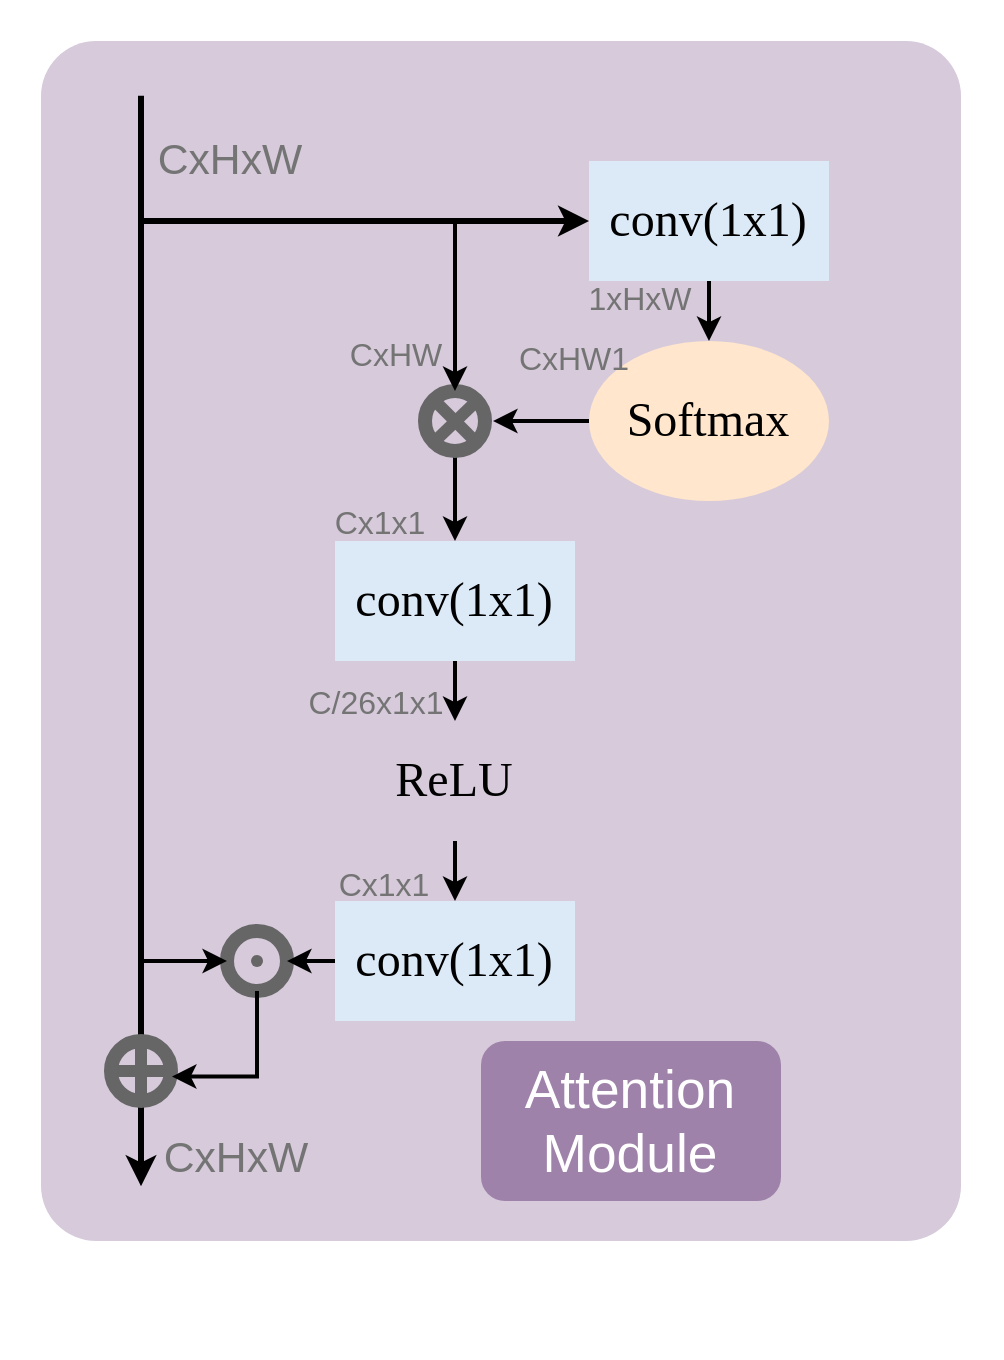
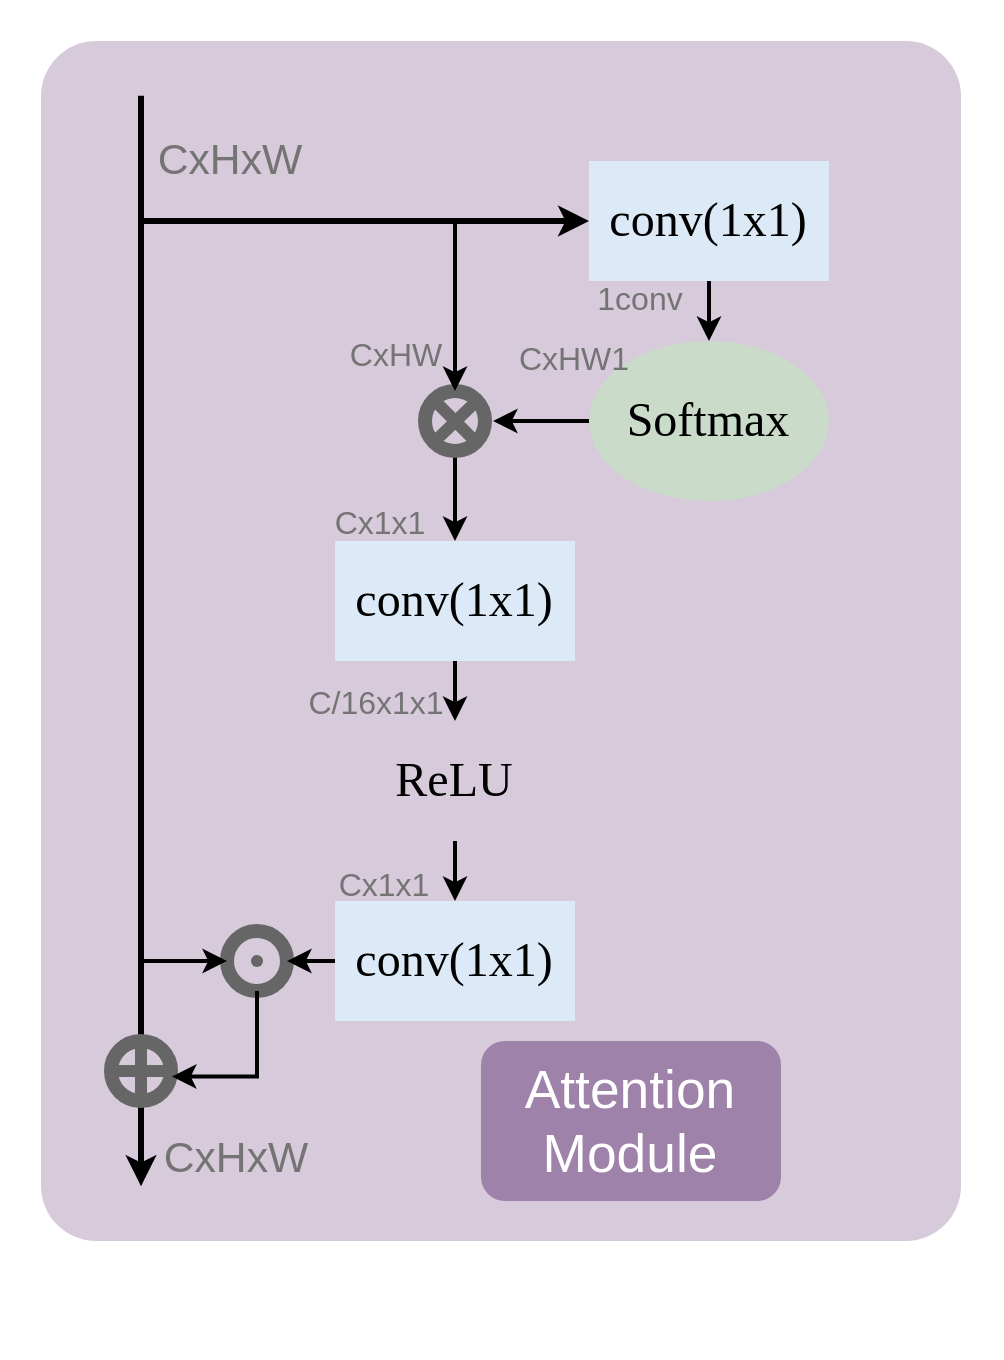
  <mxCell id="0" />
  <mxCell id="1" parent="0" />
  <mxCell id="2" value="" style="rounded=1;whiteSpace=wrap;html=1;fillColor=#D6CADB;strokeColor=none;dashed=1;strokeWidth=2;arcSize=6;" vertex="1" parent="1"><mxGeometry x="20" y="20" width="460" height="600" as="geometry" /></mxCell>
  <mxCell id="3" value="" style="endArrow=classic;html=1;rounded=0;strokeWidth=3;" edge="1" parent="1"><mxGeometry width="50" height="50" relative="1" as="geometry"><mxPoint x="70" y="47.4" as="sourcePoint" /><mxPoint x="70" y="592.6" as="targetPoint" /></mxGeometry></mxCell>
  <mxCell id="4" style="edgeStyle=orthogonalEdgeStyle;rounded=0;orthogonalLoop=1;jettySize=auto;html=1;entryX=0.5;entryY=0;entryDx=0;entryDy=0;strokeWidth=2;" edge="1" parent="1" source="5" target="7"><mxGeometry relative="1" as="geometry" /></mxCell>
  <mxCell id="5" value="&lt;p style=&quot;margin-top: 0pt; margin-bottom: 0pt; margin-left: 0in; direction: ltr; unicode-bidi: embed; word-break: normal;&quot;&gt;&lt;span style=&quot;font-size: 18pt; font-family: 等线;&quot;&gt;conv(1x1)&lt;/span&gt;&lt;/p&gt;" style="rounded=0;whiteSpace=wrap;html=1;strokeColor=none;fillColor=#DCEAF7;" vertex="1" parent="1"><mxGeometry x="294" y="80" width="120" height="60" as="geometry" /></mxCell>
  <mxCell id="6" style="edgeStyle=orthogonalEdgeStyle;rounded=0;orthogonalLoop=1;jettySize=auto;html=1;strokeWidth=2;" edge="1" parent="1" source="7"><mxGeometry relative="1" as="geometry"><mxPoint x="246" y="210" as="targetPoint" /></mxGeometry></mxCell>
- <mxCell id="7" value="&lt;span style=&quot;font-size: 18pt; font-family: 等线;&quot;&gt;Softmax&lt;/span&gt;" style="ellipse;whiteSpace=wrap;html=1;strokeColor=none;fillColor=#ffe6cc;" vertex="1" parent="1"><mxGeometry x="294" y="170" width="120" height="80" as="geometry" /></mxCell>
+ <mxCell id="7" value="&lt;span style=&quot;font-size: 18pt; font-family: 等线;&quot;&gt;Softmax&lt;/span&gt;" style="ellipse;whiteSpace=wrap;html=1;strokeColor=none;fillColor=#CADCC9;" vertex="1" parent="1"><mxGeometry x="294" y="170" width="120" height="80" as="geometry" /></mxCell>
  <mxCell id="8" style="edgeStyle=orthogonalEdgeStyle;rounded=0;orthogonalLoop=1;jettySize=auto;html=1;entryX=0.5;entryY=0;entryDx=0;entryDy=0;strokeWidth=2;" edge="1" parent="1" source="9" target="17"><mxGeometry relative="1" as="geometry" /></mxCell>
  <mxCell id="9" value="" style="ellipse;whiteSpace=wrap;html=1;aspect=fixed;strokeWidth=7;fillColor=none;strokeColor=#666666;movable=1;resizable=1;rotatable=1;deletable=1;editable=1;locked=0;connectable=1;" vertex="1" parent="1"><mxGeometry x="212" y="195" width="30" height="30" as="geometry" /></mxCell>
  <mxCell id="10" value="" style="endArrow=none;html=1;rounded=0;entryX=0.846;entryY=0.181;entryDx=0;entryDy=0;entryPerimeter=0;exitX=0;exitY=1;exitDx=0;exitDy=0;strokeWidth=6;strokeColor=#666666;movable=0;resizable=0;rotatable=0;deletable=0;editable=0;locked=1;connectable=0;" edge="1" parent="1" source="9" target="9"><mxGeometry width="50" height="50" relative="1" as="geometry"><mxPoint x="380" y="330" as="sourcePoint" /><mxPoint x="430" y="280" as="targetPoint" /></mxGeometry></mxCell>
  <mxCell id="11" value="" style="endArrow=none;html=1;rounded=0;entryX=1;entryY=1;entryDx=0;entryDy=0;exitX=0;exitY=0;exitDx=0;exitDy=0;strokeWidth=6;strokeColor=#666666;movable=0;resizable=0;rotatable=0;deletable=0;editable=0;locked=1;connectable=0;" edge="1" parent="1" source="9" target="9"><mxGeometry width="50" height="50" relative="1" as="geometry"><mxPoint x="419.68" y="313.95" as="sourcePoint" /><mxPoint x="454.68" y="279.95" as="targetPoint" /></mxGeometry></mxCell>
  <mxCell id="12" value="" style="endArrow=none;html=1;rounded=0;entryX=1;entryY=0.5;entryDx=0;entryDy=0;exitX=0;exitY=0.5;exitDx=0;exitDy=0;strokeWidth=6;strokeColor=#666666;" edge="1" parent="1" source="26" target="26"><mxGeometry width="50" height="50" relative="1" as="geometry"><mxPoint x="20" y="540" as="sourcePoint" /><mxPoint x="70" y="490" as="targetPoint" /></mxGeometry></mxCell>
  <mxCell id="13" value="" style="endArrow=none;html=1;rounded=0;entryX=0.5;entryY=1;entryDx=0;entryDy=0;exitX=0.5;exitY=0;exitDx=0;exitDy=0;strokeWidth=6;strokeColor=#666666;" edge="1" parent="1" source="26" target="26"><mxGeometry width="50" height="50" relative="1" as="geometry"><mxPoint x="20" y="540" as="sourcePoint" /><mxPoint x="70" y="490" as="targetPoint" /></mxGeometry></mxCell>
  <mxCell id="14" value="" style="ellipse;whiteSpace=wrap;html=1;aspect=fixed;strokeWidth=7;fillColor=none;strokeColor=#666666;movable=1;resizable=1;rotatable=1;deletable=1;editable=1;locked=0;connectable=1;" vertex="1" parent="1"><mxGeometry x="113" y="465" width="30" height="30" as="geometry" /></mxCell>
  <mxCell id="15" value="" style="ellipse;whiteSpace=wrap;html=1;aspect=fixed;fillColor=#666666;strokeColor=none;" vertex="1" parent="1"><mxGeometry x="125" y="477" width="6" height="6" as="geometry" /></mxCell>
  <mxCell id="16" style="edgeStyle=orthogonalEdgeStyle;rounded=0;orthogonalLoop=1;jettySize=auto;html=1;exitX=0.5;exitY=1;exitDx=0;exitDy=0;entryX=0.5;entryY=0;entryDx=0;entryDy=0;strokeWidth=2;" edge="1" parent="1" source="17" target="19"><mxGeometry relative="1" as="geometry" /></mxCell>
  <mxCell id="17" value="&lt;p style=&quot;margin-top: 0pt; margin-bottom: 0pt; margin-left: 0in; direction: ltr; unicode-bidi: embed; word-break: normal;&quot;&gt;&lt;span style=&quot;font-size: 18pt; font-family: 等线;&quot;&gt;conv(1x1)&lt;/span&gt;&lt;/p&gt;" style="rounded=0;whiteSpace=wrap;html=1;strokeColor=none;fillColor=#DCEAF7;" vertex="1" parent="1"><mxGeometry x="167" y="270" width="120" height="60" as="geometry" /></mxCell>
  <mxCell id="18" style="edgeStyle=orthogonalEdgeStyle;rounded=0;orthogonalLoop=1;jettySize=auto;html=1;exitX=0.5;exitY=1;exitDx=0;exitDy=0;entryX=0.5;entryY=0;entryDx=0;entryDy=0;strokeWidth=2;" edge="1" parent="1" source="19" target="21"><mxGeometry relative="1" as="geometry" /></mxCell>
  <mxCell id="19" value="&lt;p style=&quot;margin-top: 0pt; margin-bottom: 0pt; margin-left: 0in; direction: ltr; unicode-bidi: embed; word-break: normal;&quot;&gt;&lt;span style=&quot;font-size: 18pt; font-family: 等线;&quot;&gt;ReLU&lt;/span&gt;&lt;/p&gt;" style="rounded=0;whiteSpace=wrap;html=1;strokeColor=none;fillColor=#d6cadb;" vertex="1" parent="1"><mxGeometry x="167" y="360" width="120" height="60" as="geometry" /></mxCell>
  <mxCell id="20" style="edgeStyle=orthogonalEdgeStyle;rounded=0;orthogonalLoop=1;jettySize=auto;html=1;strokeWidth=2;" edge="1" parent="1" source="21" target="14"><mxGeometry relative="1" as="geometry" /></mxCell>
  <mxCell id="21" value="&lt;p style=&quot;margin-top: 0pt; margin-bottom: 0pt; margin-left: 0in; direction: ltr; unicode-bidi: embed; word-break: normal;&quot;&gt;&lt;span style=&quot;font-size: 18pt; font-family: 等线;&quot;&gt;conv(1x1)&lt;/span&gt;&lt;/p&gt;" style="rounded=0;whiteSpace=wrap;html=1;strokeColor=none;fillColor=#DCEAF7;" vertex="1" parent="1"><mxGeometry x="167" y="450" width="120" height="60" as="geometry" /></mxCell>
  <mxCell id="22" value="&lt;p style=&quot;margin-top: 0pt; margin-bottom: 0pt; margin-left: 0in; direction: ltr; unicode-bidi: embed; word-break: normal;&quot;&gt;&lt;span style=&quot;font-size:20.0pt;&lt;br/&gt;font-family:等线;mso-ascii-font-family:等线;mso-fareast-font-family:等线;mso-bidi-font-family:&lt;br/&gt;+mn-cs;mso-ascii-theme-font:minor-latin;mso-fareast-theme-font:minor-fareast;&lt;br/&gt;mso-bidi-theme-font:minor-bidi;color:white;mso-color-index:0;mso-font-kerning:&lt;br/&gt;12.0pt;language:en-US;mso-style-textfill-type:solid;mso-style-textfill-fill-themecolor:&lt;br/&gt;background1;mso-style-textfill-fill-color:white;mso-style-textfill-fill-alpha:&lt;br/&gt;100.0%&quot;&gt;Attention Module&lt;/span&gt;&lt;/p&gt;" style="rounded=1;whiteSpace=wrap;html=1;strokeColor=none;fillColor=#9F82AA;" vertex="1" parent="1"><mxGeometry x="240" y="520" width="150" height="80" as="geometry" /></mxCell>
  <mxCell id="23" value="" style="endArrow=classic;html=1;rounded=0;entryX=0;entryY=0.5;entryDx=0;entryDy=0;strokeWidth=3;" edge="1" parent="1" target="5"><mxGeometry width="50" height="50" relative="1" as="geometry"><mxPoint x="70" y="110" as="sourcePoint" /><mxPoint x="320" y="210" as="targetPoint" /></mxGeometry></mxCell>
  <mxCell id="24" value="" style="endArrow=classic;html=1;rounded=0;strokeWidth=2;" edge="1" parent="1" target="9"><mxGeometry width="50" height="50" relative="1" as="geometry"><mxPoint x="227" y="110" as="sourcePoint" /><mxPoint x="227" y="180" as="targetPoint" /></mxGeometry></mxCell>
  <mxCell id="25" value="" style="endArrow=classic;html=1;rounded=0;entryX=0;entryY=0.5;entryDx=0;entryDy=0;strokeWidth=2;" edge="1" parent="1" target="14"><mxGeometry width="50" height="50" relative="1" as="geometry"><mxPoint x="70" y="480" as="sourcePoint" /><mxPoint x="190" y="480" as="targetPoint" /></mxGeometry></mxCell>
  <mxCell id="26" value="" style="ellipse;whiteSpace=wrap;html=1;aspect=fixed;strokeWidth=7;fillColor=none;strokeColor=#666666;movable=1;resizable=1;rotatable=1;deletable=1;editable=1;locked=0;connectable=1;" vertex="1" parent="1"><mxGeometry x="55" y="520" width="30" height="30" as="geometry" /></mxCell>
  <mxCell id="27" style="edgeStyle=orthogonalEdgeStyle;rounded=0;orthogonalLoop=1;jettySize=auto;html=1;exitX=0.5;exitY=1;exitDx=0;exitDy=0;entryX=1.016;entryY=0.592;entryDx=0;entryDy=0;entryPerimeter=0;strokeWidth=2;" edge="1" parent="1" source="14" target="26"><mxGeometry relative="1" as="geometry" /></mxCell>
  <mxCell id="28" value="&lt;p style=&quot;language:zh-CN;margin-top:0pt;margin-bottom:0pt;margin-left:0in;&lt;br/&gt;text-align:left;direction:ltr;unicode-bidi:embed;mso-line-break-override:none;&lt;br/&gt;word-break:normal;punctuation-wrap:hanging&quot;&gt;&lt;span style=&quot;font-size:16.0pt;&lt;br/&gt;font-family:&amp;quot;Times New Roman&amp;quot;;mso-ascii-font-family:&amp;quot;Times New Roman&amp;quot;;&lt;br/&gt;mso-fareast-font-family:等线;mso-bidi-font-family:&amp;quot;Times New Roman&amp;quot;;mso-fareast-theme-font:&lt;br/&gt;minor-fareast;color:#747474;mso-color-index:2;mso-font-kerning:12.0pt;&lt;br/&gt;language:en-US;mso-style-textfill-type:solid;mso-style-textfill-fill-themecolor:&lt;br/&gt;background2;mso-style-textfill-fill-color:#747474;mso-style-textfill-fill-alpha:&lt;br/&gt;100.0%;mso-style-textfill-fill-colortransforms:lumm=50000&quot;&gt;CxHxW&lt;/span&gt;&lt;/p&gt;" style="rounded=0;whiteSpace=wrap;html=1;strokeColor=none;fillColor=none;" vertex="1" parent="1"><mxGeometry x="55" y="50" width="120" height="60" as="geometry" /></mxCell>
- <mxCell id="29" value="&#10;&#10;&#10;&lt;p style=&quot;language:zh-CN;margin-top:0pt;margin-bottom:0pt;margin-left:0in;&#10;text-align:left;direction:ltr;unicode-bidi:embed;mso-line-break-override:none;&#10;word-break:normal;punctuation-wrap:hanging&quot;&gt;&lt;span style=&quot;font-size:12.0pt;&#10;font-family:&amp;quot;Times New Roman&amp;quot;;mso-ascii-font-family:&amp;quot;Times New Roman&amp;quot;;&#10;mso-fareast-font-family:等线;mso-bidi-font-family:&amp;quot;Times New Roman&amp;quot;;mso-fareast-theme-font:&#10;minor-fareast;color:#747474;mso-color-index:2;mso-font-kerning:12.0pt;&#10;language:en-US;mso-style-textfill-type:solid;mso-style-textfill-fill-themecolor:&#10;background2;mso-style-textfill-fill-color:#747474;mso-style-textfill-fill-alpha:&#10;100.0%;mso-style-textfill-fill-colortransforms:lumm=50000&quot;&gt;1xHxW&lt;/span&gt;&lt;/p&gt;&#10;&#10;&#10;&#10;&#10;&#10;" style="rounded=0;whiteSpace=wrap;html=1;fillColor=none;strokeColor=none;" vertex="1" parent="1"><mxGeometry x="260" y="141" width="120" height="60" as="geometry" /></mxCell>
+ <mxCell id="29" value="&#10;&#10;&#10;&lt;p style=&quot;language:zh-CN;margin-top:0pt;margin-bottom:0pt;margin-left:0in;&#10;text-align:left;direction:ltr;unicode-bidi:embed;mso-line-break-override:none;&#10;word-break:normal;punctuation-wrap:hanging&quot;&gt;&lt;span style=&quot;font-size:12.0pt;&#10;font-family:&amp;quot;Times New Roman&amp;quot;;mso-ascii-font-family:&amp;quot;Times New Roman&amp;quot;;&#10;mso-fareast-font-family:等线;mso-bidi-font-family:&amp;quot;Times New Roman&amp;quot;;mso-fareast-theme-font:&#10;minor-fareast;color:#747474;mso-color-index:2;mso-font-kerning:12.0pt;&#10;language:en-US;mso-style-textfill-type:solid;mso-style-textfill-fill-themecolor:&#10;background2;mso-style-textfill-fill-color:#747474;mso-style-textfill-fill-alpha:&#10;100.0%;mso-style-textfill-fill-colortransforms:lumm=50000&quot;&gt;1conv&lt;/span&gt;&lt;/p&gt;&#10;&#10;&#10;&#10;&#10;&#10;" style="rounded=0;whiteSpace=wrap;html=1;fillColor=none;strokeColor=none;" vertex="1" parent="1"><mxGeometry x="260" y="141" width="120" height="60" as="geometry" /></mxCell>
  <mxCell id="30" value="&#10;&#10;&#10;&lt;p style=&quot;language:zh-CN;margin-top:0pt;margin-bottom:0pt;margin-left:0in;&#10;text-align:left;direction:ltr;unicode-bidi:embed;mso-line-break-override:none;&#10;word-break:normal;punctuation-wrap:hanging&quot;&gt;&lt;span style=&quot;font-size:12.0pt;&#10;font-family:&amp;quot;Times New Roman&amp;quot;;mso-ascii-font-family:&amp;quot;Times New Roman&amp;quot;;&#10;mso-fareast-font-family:等线;mso-bidi-font-family:&amp;quot;Times New Roman&amp;quot;;mso-fareast-theme-font:&#10;minor-fareast;color:#747474;mso-color-index:2;mso-font-kerning:12.0pt;&#10;language:en-US;mso-style-textfill-type:solid;mso-style-textfill-fill-themecolor:&#10;background2;mso-style-textfill-fill-color:#747474;mso-style-textfill-fill-alpha:&#10;100.0%;mso-style-textfill-fill-colortransforms:lumm=50000&quot;&gt;CxHW1&lt;/span&gt;&lt;/p&gt;&#10;&#10;&#10;&#10;&#10;&#10;" style="rounded=0;whiteSpace=wrap;html=1;strokeColor=none;fillColor=none;" vertex="1" parent="1"><mxGeometry x="227" y="171" width="120" height="60" as="geometry" /></mxCell>
  <mxCell id="31" value="&#10;&#10;&#10;&lt;p style=&quot;language:zh-CN;margin-top:0pt;margin-bottom:0pt;margin-left:0in;&#10;text-align:left;direction:ltr;unicode-bidi:embed;mso-line-break-override:none;&#10;word-break:normal;punctuation-wrap:hanging&quot;&gt;&lt;span style=&quot;font-size:12.0pt;&#10;font-family:&amp;quot;Times New Roman&amp;quot;;mso-ascii-font-family:&amp;quot;Times New Roman&amp;quot;;&#10;mso-fareast-font-family:等线;mso-bidi-font-family:&amp;quot;Times New Roman&amp;quot;;mso-fareast-theme-font:&#10;minor-fareast;color:#747474;mso-color-index:2;mso-font-kerning:12.0pt;&#10;language:en-US;mso-style-textfill-type:solid;mso-style-textfill-fill-themecolor:&#10;background2;mso-style-textfill-fill-color:#747474;mso-style-textfill-fill-alpha:&#10;100.0%;mso-style-textfill-fill-colortransforms:lumm=50000&quot;&gt;CxHW&lt;/span&gt;&lt;/p&gt;&#10;&#10;&#10;&#10;&#10;&#10;" style="rounded=0;whiteSpace=wrap;html=1;fillColor=none;strokeColor=none;" vertex="1" parent="1"><mxGeometry x="138" y="169" width="120" height="60" as="geometry" /></mxCell>
  <mxCell id="32" value="&#10;&#10;&#10;&lt;p style=&quot;language:zh-CN;margin-top:0pt;margin-bottom:0pt;margin-left:0in;&#10;text-align:left;direction:ltr;unicode-bidi:embed;mso-line-break-override:none;&#10;word-break:normal;punctuation-wrap:hanging&quot;&gt;&lt;span style=&quot;font-size:12.0pt;&#10;font-family:&amp;quot;Times New Roman&amp;quot;;mso-ascii-font-family:&amp;quot;Times New Roman&amp;quot;;&#10;mso-fareast-font-family:等线;mso-bidi-font-family:&amp;quot;Times New Roman&amp;quot;;mso-fareast-theme-font:&#10;minor-fareast;color:#747474;mso-color-index:2;mso-font-kerning:12.0pt;&#10;language:en-US;mso-style-textfill-type:solid;mso-style-textfill-fill-themecolor:&#10;background2;mso-style-textfill-fill-color:#747474;mso-style-textfill-fill-alpha:&#10;100.0%;mso-style-textfill-fill-colortransforms:lumm=50000&quot;&gt;Cx1x1&lt;/span&gt;&lt;/p&gt;&#10;&#10;&#10;&#10;&#10;&#10;" style="rounded=0;whiteSpace=wrap;html=1;strokeColor=none;fillColor=none;" vertex="1" parent="1"><mxGeometry x="130" y="253" width="120" height="60" as="geometry" /></mxCell>
- <mxCell id="33" value="&#10;&#10;&#10;&lt;p style=&quot;language:zh-CN;margin-top:0pt;margin-bottom:0pt;margin-left:0in;&#10;text-align:left;direction:ltr;unicode-bidi:embed;mso-line-break-override:none;&#10;word-break:normal;punctuation-wrap:hanging&quot;&gt;&lt;span style=&quot;font-size:12.0pt;&#10;font-family:&amp;quot;Times New Roman&amp;quot;;mso-ascii-font-family:&amp;quot;Times New Roman&amp;quot;;&#10;mso-fareast-font-family:等线;mso-bidi-font-family:&amp;quot;Times New Roman&amp;quot;;mso-fareast-theme-font:&#10;minor-fareast;color:#747474;mso-color-index:2;mso-font-kerning:12.0pt;&#10;language:en-US;mso-style-textfill-type:solid;mso-style-textfill-fill-themecolor:&#10;background2;mso-style-textfill-fill-color:#747474;mso-style-textfill-fill-alpha:&#10;100.0%;mso-style-textfill-fill-colortransforms:lumm=50000&quot;&gt;C/26x1x1&lt;/span&gt;&lt;/p&gt;&#10;&#10;&#10;&#10;&#10;&#10;" style="rounded=0;whiteSpace=wrap;html=1;strokeColor=none;fillColor=none;" vertex="1" parent="1"><mxGeometry x="128" y="343" width="120" height="60" as="geometry" /></mxCell>
+ <mxCell id="33" value="&#10;&#10;&#10;&lt;p style=&quot;language:zh-CN;margin-top:0pt;margin-bottom:0pt;margin-left:0in;&#10;text-align:left;direction:ltr;unicode-bidi:embed;mso-line-break-override:none;&#10;word-break:normal;punctuation-wrap:hanging&quot;&gt;&lt;span style=&quot;font-size:12.0pt;&#10;font-family:&amp;quot;Times New Roman&amp;quot;;mso-ascii-font-family:&amp;quot;Times New Roman&amp;quot;;&#10;mso-fareast-font-family:等线;mso-bidi-font-family:&amp;quot;Times New Roman&amp;quot;;mso-fareast-theme-font:&#10;minor-fareast;color:#747474;mso-color-index:2;mso-font-kerning:12.0pt;&#10;language:en-US;mso-style-textfill-type:solid;mso-style-textfill-fill-themecolor:&#10;background2;mso-style-textfill-fill-color:#747474;mso-style-textfill-fill-alpha:&#10;100.0%;mso-style-textfill-fill-colortransforms:lumm=50000&quot;&gt;C/16x1x1&lt;/span&gt;&lt;/p&gt;&#10;&#10;&#10;&#10;&#10;&#10;" style="rounded=0;whiteSpace=wrap;html=1;strokeColor=none;fillColor=none;" vertex="1" parent="1"><mxGeometry x="128" y="343" width="120" height="60" as="geometry" /></mxCell>
  <mxCell id="34" value="&#10;&#10;&#10;&lt;p style=&quot;language:zh-CN;margin-top:0pt;margin-bottom:0pt;margin-left:0in;&#10;text-align:left;direction:ltr;unicode-bidi:embed;mso-line-break-override:none;&#10;word-break:normal;punctuation-wrap:hanging&quot;&gt;&lt;span style=&quot;font-size:12.0pt;&#10;font-family:&amp;quot;Times New Roman&amp;quot;;mso-ascii-font-family:&amp;quot;Times New Roman&amp;quot;;&#10;mso-fareast-font-family:等线;mso-bidi-font-family:&amp;quot;Times New Roman&amp;quot;;mso-fareast-theme-font:&#10;minor-fareast;color:#747474;mso-color-index:2;mso-font-kerning:12.0pt;&#10;language:en-US;mso-style-textfill-type:solid;mso-style-textfill-fill-themecolor:&#10;background2;mso-style-textfill-fill-color:#747474;mso-style-textfill-fill-alpha:&#10;100.0%;mso-style-textfill-fill-colortransforms:lumm=50000&quot;&gt;Cx1x1&lt;/span&gt;&lt;/p&gt;&#10;&#10;&#10;&#10;&#10;&#10;" style="rounded=0;whiteSpace=wrap;html=1;fillColor=none;strokeColor=none;" vertex="1" parent="1"><mxGeometry x="132" y="434" width="120" height="60" as="geometry" /></mxCell>
  <mxCell id="35" value="&#10;&#10;&#10;&lt;p style=&quot;language:zh-CN;margin-top:0pt;margin-bottom:0pt;margin-left:0in;&#10;text-align:left;direction:ltr;unicode-bidi:embed;mso-line-break-override:none;&#10;word-break:normal;punctuation-wrap:hanging&quot;&gt;&lt;span style=&quot;font-size:16.0pt;&#10;font-family:&amp;quot;Times New Roman&amp;quot;;mso-ascii-font-family:&amp;quot;Times New Roman&amp;quot;;&#10;mso-fareast-font-family:等线;mso-bidi-font-family:&amp;quot;Times New Roman&amp;quot;;mso-fareast-theme-font:&#10;minor-fareast;color:#747474;mso-color-index:2;mso-font-kerning:12.0pt;&#10;language:en-US;mso-style-textfill-type:solid;mso-style-textfill-fill-themecolor:&#10;background2;mso-style-textfill-fill-color:#747474;mso-style-textfill-fill-alpha:&#10;100.0%;mso-style-textfill-fill-colortransforms:lumm=50000&quot;&gt;CxHxW&lt;/span&gt;&lt;/p&gt;&#10;&#10;&#10;&#10;&#10;&#10;" style="rounded=0;whiteSpace=wrap;html=1;fillColor=none;strokeColor=none;" vertex="1" parent="1"><mxGeometry x="58" y="571" width="120" height="60" as="geometry" /></mxCell>
